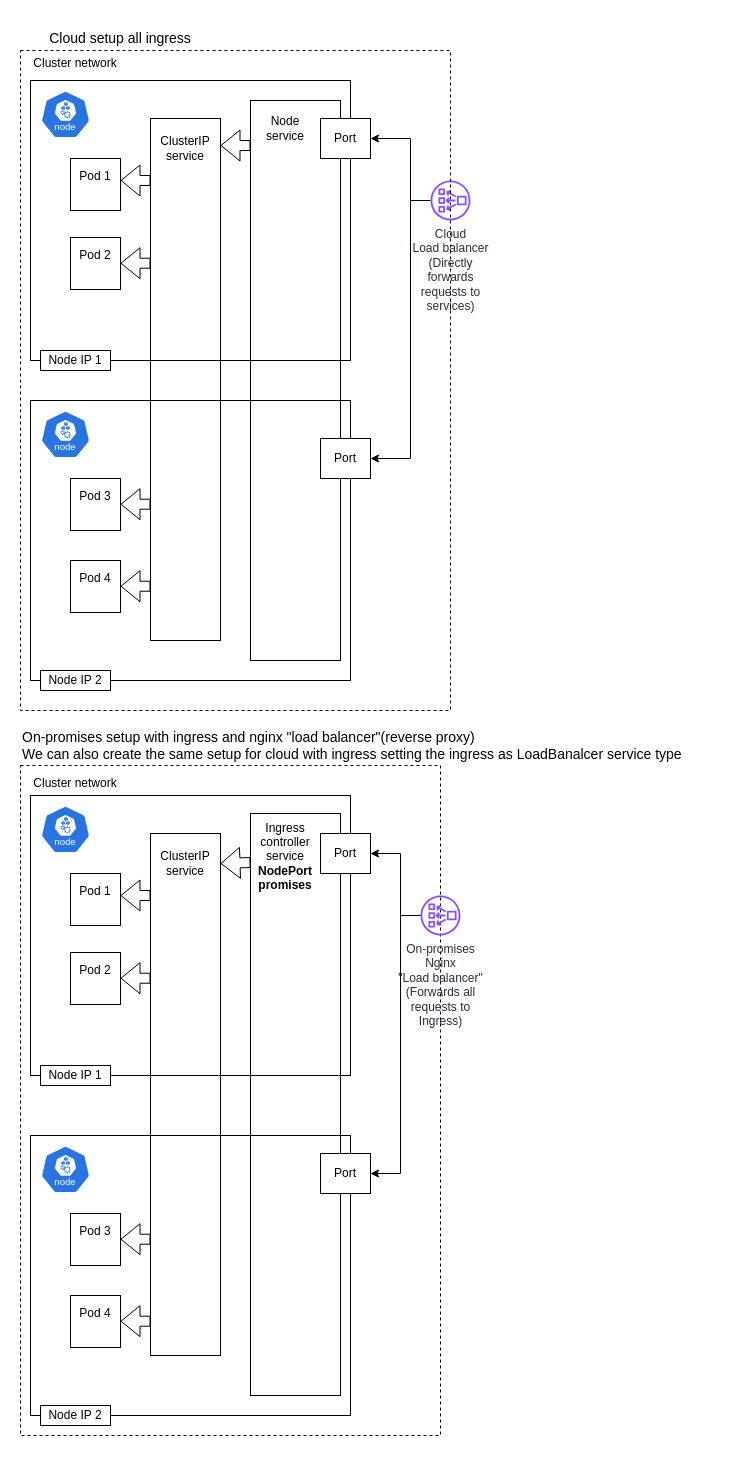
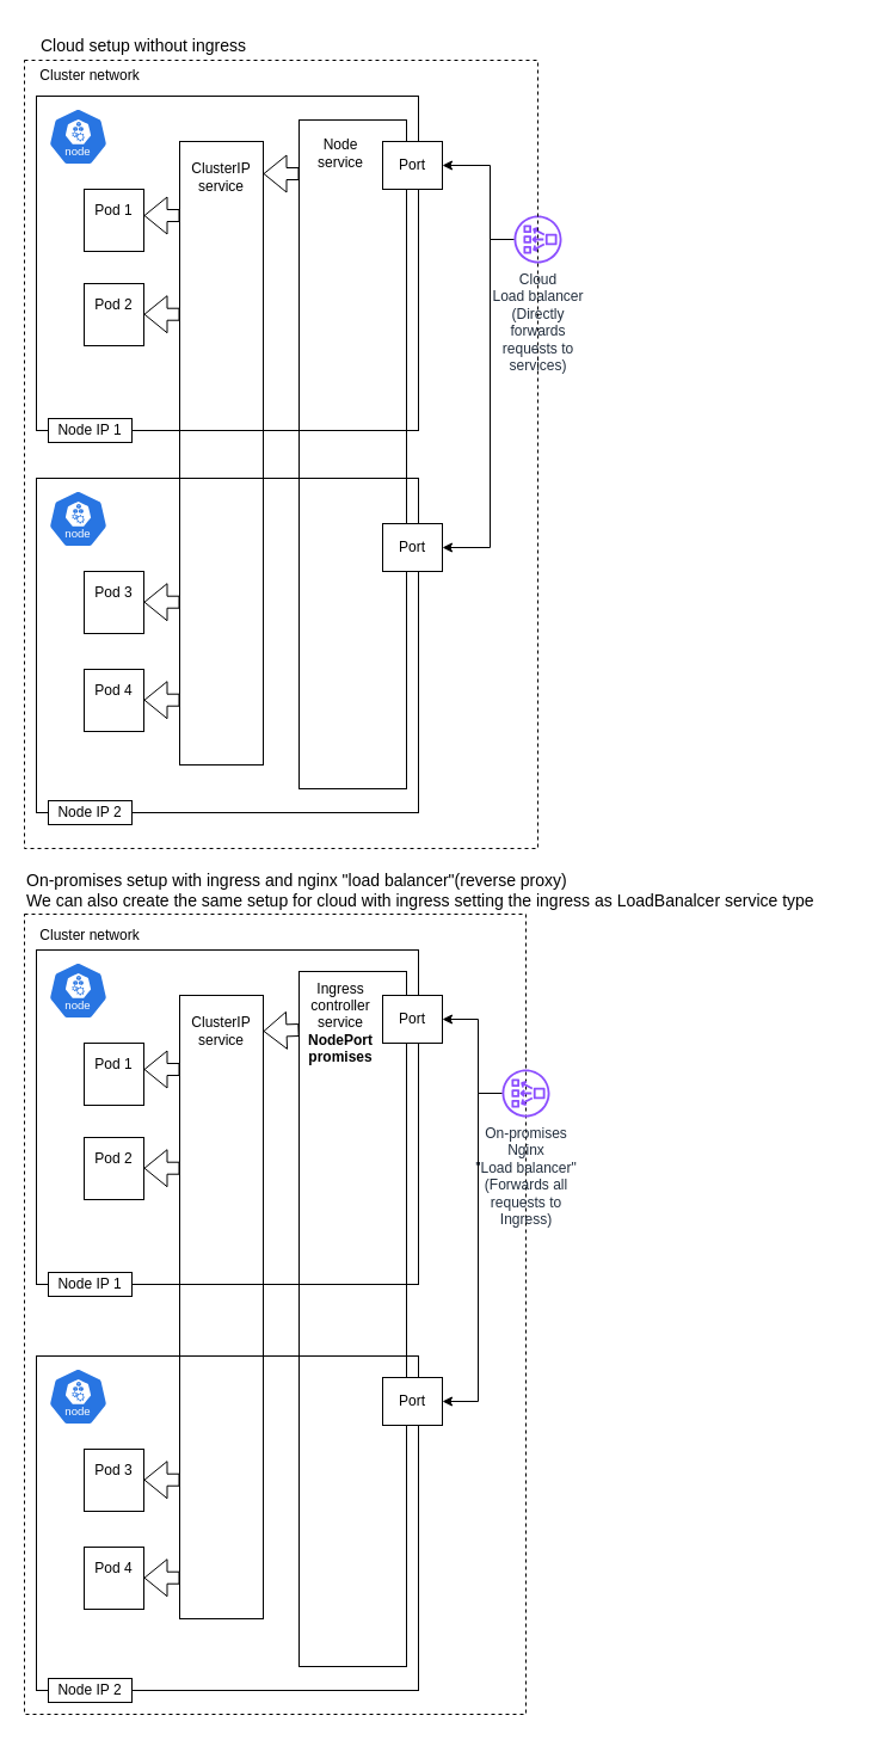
  <mxCell id="0" />
  <mxCell id="1" parent="0" />
  <mxCell id="2" value="" style="rounded=0;whiteSpace=wrap;html=1;fillColor=none;dashed=1;" vertex="1" parent="1"><mxGeometry x="20" y="765" width="420" height="670" as="geometry" /></mxCell>
  <mxCell id="3" value="" style="rounded=0;whiteSpace=wrap;html=1;fillColor=default;" vertex="1" parent="1"><mxGeometry x="30" y="80" width="320" height="280" as="geometry" /></mxCell>
  <mxCell id="4" value="" style="aspect=fixed;sketch=0;html=1;dashed=0;whitespace=wrap;verticalLabelPosition=bottom;verticalAlign=top;fillColor=#2875E2;strokeColor=#ffffff;points=[[0.005,0.63,0],[0.1,0.2,0],[0.9,0.2,0],[0.5,0,0],[0.995,0.63,0],[0.72,0.99,0],[0.5,1,0],[0.28,0.99,0]];shape=mxgraph.kubernetes.icon2;kubernetesLabel=1;prIcon=node" vertex="1" parent="1"><mxGeometry x="40" y="90" width="50" height="48" as="geometry" /></mxCell>
  <mxCell id="5" value="" style="rounded=0;whiteSpace=wrap;html=1;fillColor=default;" vertex="1" parent="1"><mxGeometry x="30" y="400" width="320" height="280" as="geometry" /></mxCell>
  <mxCell id="6" style="edgeStyle=orthogonalEdgeStyle;rounded=0;orthogonalLoop=1;jettySize=auto;html=1;entryX=1;entryY=0.5;entryDx=0;entryDy=0;" edge="1" parent="1" source="8" target="12"><mxGeometry relative="1" as="geometry"><Array as="points"><mxPoint x="410" y="200" /><mxPoint x="410" y="138" /></Array></mxGeometry></mxCell>
  <mxCell id="7" style="edgeStyle=orthogonalEdgeStyle;rounded=0;orthogonalLoop=1;jettySize=auto;html=1;entryX=1;entryY=0.5;entryDx=0;entryDy=0;" edge="1" parent="1" source="8" target="14"><mxGeometry relative="1" as="geometry"><Array as="points"><mxPoint x="410" y="200" /><mxPoint x="410" y="458" /></Array></mxGeometry></mxCell>
  <mxCell id="8" value="Cloud&lt;br&gt;Load balancer&lt;br&gt;(Directly&lt;br&gt;forwards&lt;br&gt;requests to&lt;br&gt;services)" style="sketch=0;outlineConnect=0;fontColor=#232F3E;gradientColor=none;fillColor=#8C4FFF;strokeColor=none;dashed=0;verticalLabelPosition=bottom;verticalAlign=top;align=center;html=1;fontSize=12;fontStyle=0;aspect=fixed;pointerEvents=1;shape=mxgraph.aws4.network_load_balancer;direction=west;" vertex="1" parent="1"><mxGeometry x="430" y="180" width="40" height="40" as="geometry" /></mxCell>
  <mxCell id="9" value="" style="rounded=0;whiteSpace=wrap;html=1;fillColor=none;" vertex="1" parent="1"><mxGeometry x="150" y="118" width="70" height="522" as="geometry" /></mxCell>
  <mxCell id="10" value="Node IP 1" style="rounded=0;whiteSpace=wrap;html=1;fillColor=default;" vertex="1" parent="1"><mxGeometry x="40" y="350" width="70" height="20" as="geometry" /></mxCell>
  <mxCell id="11" value="" style="rounded=0;whiteSpace=wrap;html=1;fillColor=none;" vertex="1" parent="1"><mxGeometry x="250" y="100" width="90" height="560" as="geometry" /></mxCell>
  <mxCell id="12" value="Port" style="rounded=0;whiteSpace=wrap;html=1;fillColor=default;" vertex="1" parent="1"><mxGeometry x="320" y="118" width="50" height="40" as="geometry" /></mxCell>
  <mxCell id="13" value="Node&lt;br&gt;service" style="text;html=1;align=center;verticalAlign=middle;whiteSpace=wrap;rounded=0;" vertex="1" parent="1"><mxGeometry x="250" y="110" width="70" height="35" as="geometry" /></mxCell>
  <mxCell id="14" value="Port" style="rounded=0;whiteSpace=wrap;html=1;fillColor=default;" vertex="1" parent="1"><mxGeometry x="320" y="438" width="50" height="40" as="geometry" /></mxCell>
  <mxCell id="15" value="Node IP 2" style="rounded=0;whiteSpace=wrap;html=1;fillColor=default;" vertex="1" parent="1"><mxGeometry x="40" y="670" width="70" height="20" as="geometry" /></mxCell>
  <mxCell id="16" value="ClusterIP&lt;br&gt;service" style="text;html=1;align=center;verticalAlign=middle;whiteSpace=wrap;rounded=0;" vertex="1" parent="1"><mxGeometry x="150" y="130" width="70" height="35" as="geometry" /></mxCell>
  <mxCell id="17" value="" style="aspect=fixed;sketch=0;html=1;dashed=0;whitespace=wrap;verticalLabelPosition=bottom;verticalAlign=top;fillColor=#2875E2;strokeColor=#ffffff;points=[[0.005,0.63,0],[0.1,0.2,0],[0.9,0.2,0],[0.5,0,0],[0.995,0.63,0],[0.72,0.99,0],[0.5,1,0],[0.28,0.99,0]];shape=mxgraph.kubernetes.icon2;kubernetesLabel=1;prIcon=node" vertex="1" parent="1"><mxGeometry x="40" y="410" width="50" height="48" as="geometry" /></mxCell>
  <mxCell id="18" value="" style="rounded=0;whiteSpace=wrap;html=1;fillColor=none;" vertex="1" parent="1"><mxGeometry x="70" y="158" width="50" height="52" as="geometry" /></mxCell>
  <mxCell id="19" value="Pod 1" style="text;html=1;align=center;verticalAlign=middle;whiteSpace=wrap;rounded=0;" vertex="1" parent="1"><mxGeometry x="60" y="158" width="70" height="35" as="geometry" /></mxCell>
  <mxCell id="20" value="" style="rounded=0;whiteSpace=wrap;html=1;fillColor=none;" vertex="1" parent="1"><mxGeometry x="70" y="237" width="50" height="52" as="geometry" /></mxCell>
  <mxCell id="21" value="Pod 2" style="text;html=1;align=center;verticalAlign=middle;whiteSpace=wrap;rounded=0;" vertex="1" parent="1"><mxGeometry x="60" y="237" width="70" height="35" as="geometry" /></mxCell>
  <mxCell id="22" value="" style="rounded=0;whiteSpace=wrap;html=1;fillColor=none;" vertex="1" parent="1"><mxGeometry x="70" y="478" width="50" height="52" as="geometry" /></mxCell>
  <mxCell id="23" value="Pod 3" style="text;html=1;align=center;verticalAlign=middle;whiteSpace=wrap;rounded=0;" vertex="1" parent="1"><mxGeometry x="60" y="478" width="70" height="35" as="geometry" /></mxCell>
  <mxCell id="24" value="" style="rounded=0;whiteSpace=wrap;html=1;fillColor=none;" vertex="1" parent="1"><mxGeometry x="70" y="560" width="50" height="52" as="geometry" /></mxCell>
  <mxCell id="25" value="Pod 4" style="text;html=1;align=center;verticalAlign=middle;whiteSpace=wrap;rounded=0;" vertex="1" parent="1"><mxGeometry x="60" y="560" width="70" height="35" as="geometry" /></mxCell>
  <mxCell id="26" value="" style="shape=flexArrow;endArrow=classic;html=1;rounded=0;" edge="1" parent="1"><mxGeometry width="50" height="50" relative="1" as="geometry"><mxPoint x="250" y="145" as="sourcePoint" /><mxPoint x="220" y="145" as="targetPoint" /></mxGeometry></mxCell>
  <mxCell id="27" value="" style="shape=flexArrow;endArrow=classic;html=1;rounded=0;" edge="1" parent="1"><mxGeometry width="50" height="50" relative="1" as="geometry"><mxPoint x="150" y="180" as="sourcePoint" /><mxPoint x="120" y="180" as="targetPoint" /></mxGeometry></mxCell>
  <mxCell id="28" value="" style="shape=flexArrow;endArrow=classic;html=1;rounded=0;" edge="1" parent="1"><mxGeometry width="50" height="50" relative="1" as="geometry"><mxPoint x="150" y="262.71" as="sourcePoint" /><mxPoint x="120" y="262.71" as="targetPoint" /></mxGeometry></mxCell>
  <mxCell id="29" value="" style="shape=flexArrow;endArrow=classic;html=1;rounded=0;" edge="1" parent="1"><mxGeometry width="50" height="50" relative="1" as="geometry"><mxPoint x="150" y="503.71" as="sourcePoint" /><mxPoint x="120" y="503.71" as="targetPoint" /></mxGeometry></mxCell>
  <mxCell id="30" value="" style="shape=flexArrow;endArrow=classic;html=1;rounded=0;" edge="1" parent="1"><mxGeometry width="50" height="50" relative="1" as="geometry"><mxPoint x="150" y="585.71" as="sourcePoint" /><mxPoint x="120" y="585.71" as="targetPoint" /></mxGeometry></mxCell>
  <mxCell id="31" value="" style="rounded=0;whiteSpace=wrap;html=1;fillColor=default;" vertex="1" parent="1"><mxGeometry x="30" y="795" width="320" height="280" as="geometry" /></mxCell>
  <mxCell id="32" value="" style="aspect=fixed;sketch=0;html=1;dashed=0;whitespace=wrap;verticalLabelPosition=bottom;verticalAlign=top;fillColor=#2875E2;strokeColor=#ffffff;points=[[0.005,0.63,0],[0.1,0.2,0],[0.9,0.2,0],[0.5,0,0],[0.995,0.63,0],[0.72,0.99,0],[0.5,1,0],[0.28,0.99,0]];shape=mxgraph.kubernetes.icon2;kubernetesLabel=1;prIcon=node" vertex="1" parent="1"><mxGeometry x="40" y="805" width="50" height="48" as="geometry" /></mxCell>
  <mxCell id="33" value="" style="rounded=0;whiteSpace=wrap;html=1;fillColor=default;" vertex="1" parent="1"><mxGeometry x="30" y="1135" width="320" height="280" as="geometry" /></mxCell>
  <mxCell id="34" value="" style="rounded=0;whiteSpace=wrap;html=1;fillColor=none;" vertex="1" parent="1"><mxGeometry x="150" y="833" width="70" height="522" as="geometry" /></mxCell>
  <mxCell id="35" value="Node IP 1" style="rounded=0;whiteSpace=wrap;html=1;fillColor=default;" vertex="1" parent="1"><mxGeometry x="40" y="1065" width="70" height="20" as="geometry" /></mxCell>
  <mxCell id="36" value="Node IP 2" style="rounded=0;whiteSpace=wrap;html=1;fillColor=default;" vertex="1" parent="1"><mxGeometry x="40" y="1405" width="70" height="20" as="geometry" /></mxCell>
  <mxCell id="37" value="ClusterIP&lt;br&gt;service" style="text;html=1;align=center;verticalAlign=middle;whiteSpace=wrap;rounded=0;" vertex="1" parent="1"><mxGeometry x="150" y="845" width="70" height="35" as="geometry" /></mxCell>
  <mxCell id="38" value="" style="aspect=fixed;sketch=0;html=1;dashed=0;whitespace=wrap;verticalLabelPosition=bottom;verticalAlign=top;fillColor=#2875E2;strokeColor=#ffffff;points=[[0.005,0.63,0],[0.1,0.2,0],[0.9,0.2,0],[0.5,0,0],[0.995,0.63,0],[0.72,0.99,0],[0.5,1,0],[0.28,0.99,0]];shape=mxgraph.kubernetes.icon2;kubernetesLabel=1;prIcon=node" vertex="1" parent="1"><mxGeometry x="40" y="1145" width="50" height="48" as="geometry" /></mxCell>
  <mxCell id="39" value="" style="rounded=0;whiteSpace=wrap;html=1;fillColor=none;" vertex="1" parent="1"><mxGeometry x="70" y="873" width="50" height="52" as="geometry" /></mxCell>
  <mxCell id="40" value="Pod 1" style="text;html=1;align=center;verticalAlign=middle;whiteSpace=wrap;rounded=0;" vertex="1" parent="1"><mxGeometry x="60" y="873" width="70" height="35" as="geometry" /></mxCell>
  <mxCell id="41" value="" style="rounded=0;whiteSpace=wrap;html=1;fillColor=none;" vertex="1" parent="1"><mxGeometry x="70" y="952" width="50" height="52" as="geometry" /></mxCell>
  <mxCell id="42" value="Pod 2" style="text;html=1;align=center;verticalAlign=middle;whiteSpace=wrap;rounded=0;" vertex="1" parent="1"><mxGeometry x="60" y="952" width="70" height="35" as="geometry" /></mxCell>
  <mxCell id="43" value="" style="rounded=0;whiteSpace=wrap;html=1;fillColor=none;" vertex="1" parent="1"><mxGeometry x="70" y="1213" width="50" height="52" as="geometry" /></mxCell>
  <mxCell id="44" value="Pod 3" style="text;html=1;align=center;verticalAlign=middle;whiteSpace=wrap;rounded=0;" vertex="1" parent="1"><mxGeometry x="60" y="1213" width="70" height="35" as="geometry" /></mxCell>
  <mxCell id="45" value="" style="rounded=0;whiteSpace=wrap;html=1;fillColor=none;" vertex="1" parent="1"><mxGeometry x="70" y="1295" width="50" height="52" as="geometry" /></mxCell>
  <mxCell id="46" value="Pod 4" style="text;html=1;align=center;verticalAlign=middle;whiteSpace=wrap;rounded=0;" vertex="1" parent="1"><mxGeometry x="60" y="1295" width="70" height="35" as="geometry" /></mxCell>
  <mxCell id="47" value="" style="shape=flexArrow;endArrow=classic;html=1;rounded=0;" edge="1" parent="1"><mxGeometry width="50" height="50" relative="1" as="geometry"><mxPoint x="150" y="895" as="sourcePoint" /><mxPoint x="120" y="895" as="targetPoint" /></mxGeometry></mxCell>
  <mxCell id="48" value="" style="shape=flexArrow;endArrow=classic;html=1;rounded=0;" edge="1" parent="1"><mxGeometry width="50" height="50" relative="1" as="geometry"><mxPoint x="150" y="977.71" as="sourcePoint" /><mxPoint x="120" y="977.71" as="targetPoint" /></mxGeometry></mxCell>
  <mxCell id="49" value="" style="shape=flexArrow;endArrow=classic;html=1;rounded=0;" edge="1" parent="1"><mxGeometry width="50" height="50" relative="1" as="geometry"><mxPoint x="150" y="1238.71" as="sourcePoint" /><mxPoint x="120" y="1238.71" as="targetPoint" /></mxGeometry></mxCell>
  <mxCell id="50" value="" style="shape=flexArrow;endArrow=classic;html=1;rounded=0;" edge="1" parent="1"><mxGeometry width="50" height="50" relative="1" as="geometry"><mxPoint x="150" y="1320.71" as="sourcePoint" /><mxPoint x="120" y="1320.71" as="targetPoint" /></mxGeometry></mxCell>
  <mxCell id="51" value="" style="rounded=0;whiteSpace=wrap;html=1;fillColor=none;" vertex="1" parent="1"><mxGeometry x="250" y="813" width="90" height="582" as="geometry" /></mxCell>
  <mxCell id="52" value="" style="shape=flexArrow;endArrow=classic;html=1;rounded=0;exitX=0;exitY=0.5;exitDx=0;exitDy=0;" edge="1" parent="1"><mxGeometry width="50" height="50" relative="1" as="geometry"><mxPoint x="250" y="862" as="sourcePoint" /><mxPoint x="220" y="863" as="targetPoint" /></mxGeometry></mxCell>
  <mxCell id="53" style="edgeStyle=orthogonalEdgeStyle;rounded=0;orthogonalLoop=1;jettySize=auto;html=1;entryX=1;entryY=0.5;entryDx=0;entryDy=0;" edge="1" parent="1" source="61" target="55"><mxGeometry relative="1" as="geometry"><Array as="points"><mxPoint x="400" y="915" /><mxPoint x="400" y="853" /></Array></mxGeometry></mxCell>
  <mxCell id="54" style="edgeStyle=orthogonalEdgeStyle;rounded=0;orthogonalLoop=1;jettySize=auto;html=1;entryX=1;entryY=0.5;entryDx=0;entryDy=0;" edge="1" parent="1" source="61" target="56"><mxGeometry relative="1" as="geometry"><mxPoint x="440" y="1173" as="targetPoint" /><Array as="points"><mxPoint x="400" y="915" /><mxPoint x="400" y="1173" /></Array></mxGeometry></mxCell>
  <mxCell id="55" value="Port" style="rounded=0;whiteSpace=wrap;html=1;fillColor=default;" vertex="1" parent="1"><mxGeometry x="320" y="833" width="50" height="40" as="geometry" /></mxCell>
  <mxCell id="56" value="Port" style="rounded=0;whiteSpace=wrap;html=1;fillColor=default;" vertex="1" parent="1"><mxGeometry x="320" y="1153" width="50" height="40" as="geometry" /></mxCell>
  <mxCell id="57" value="Ingress&lt;br&gt;controller&lt;br&gt;service&lt;br&gt;&lt;strong data-end=&quot;1650&quot; data-start=&quot;1638&quot;&gt;NodePort promises&lt;/strong&gt;" style="text;html=1;align=center;verticalAlign=middle;whiteSpace=wrap;rounded=0;" vertex="1" parent="1"><mxGeometry x="250" y="817" width="70" height="78" as="geometry" /></mxCell>
  <mxCell id="58" value="&lt;font style=&quot;font-size: 14px;&quot;&gt;On-promises setup with ingress and nginx &quot;load balancer&quot;(reverse proxy)&lt;br&gt;We can also create the same setup for cloud with ingress setting the ingress as LoadBanalcer service type&lt;/font&gt;" style="text;html=1;align=left;verticalAlign=middle;whiteSpace=wrap;rounded=0;" vertex="1" parent="1"><mxGeometry x="20" y="720" width="690" height="50" as="geometry" /></mxCell>
- <mxCell id="59" value="&lt;font style=&quot;font-size: 14px;&quot;&gt;Cloud setup all ingress&lt;/font&gt;" style="text;html=1;align=center;verticalAlign=middle;whiteSpace=wrap;rounded=0;" vertex="1" parent="1"><mxGeometry x="30" y="20" width="180" height="35" as="geometry" /></mxCell>
+ <mxCell id="59" value="&lt;font style=&quot;font-size: 14px;&quot;&gt;Cloud setup without ingress&lt;/font&gt;" style="text;html=1;align=center;verticalAlign=middle;whiteSpace=wrap;rounded=0;" vertex="1" parent="1"><mxGeometry x="30" y="20" width="180" height="35" as="geometry" /></mxCell>
  <mxCell id="60" value="Cluster network" style="text;html=1;align=center;verticalAlign=middle;whiteSpace=wrap;rounded=0;" vertex="1" parent="1"><mxGeometry x="25" y="770" width="100" height="25" as="geometry" /></mxCell>
  <mxCell id="61" value="On-promises&lt;br&gt;Nginx&lt;br&gt;&quot;Load balancer&quot;&lt;div&gt;&lt;div&gt;(Forwards all&lt;br&gt;requests to&lt;br&gt;Ingress)&lt;/div&gt;&lt;/div&gt;" style="sketch=0;outlineConnect=0;fontColor=#232F3E;gradientColor=none;fillColor=#8C4FFF;strokeColor=none;dashed=0;verticalLabelPosition=bottom;verticalAlign=top;align=center;html=1;fontSize=12;fontStyle=0;aspect=fixed;pointerEvents=1;shape=mxgraph.aws4.network_load_balancer;direction=west;" vertex="1" parent="1"><mxGeometry x="420" y="895" width="40" height="40" as="geometry" /></mxCell>
  <mxCell id="62" value="" style="rounded=0;whiteSpace=wrap;html=1;fillColor=none;dashed=1;" vertex="1" parent="1"><mxGeometry x="20" y="50" width="430" height="660" as="geometry" /></mxCell>
  <mxCell id="63" value="Cluster network" style="text;html=1;align=center;verticalAlign=middle;whiteSpace=wrap;rounded=0;" vertex="1" parent="1"><mxGeometry x="25" y="50" width="100" height="25" as="geometry" /></mxCell>
